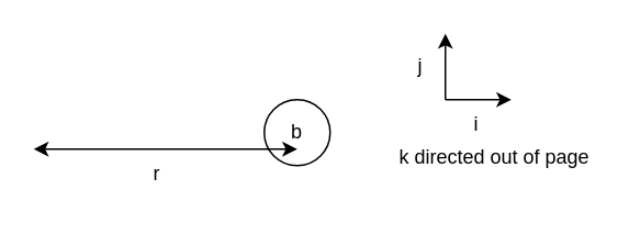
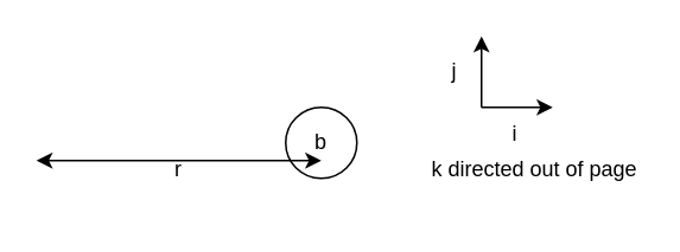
  <mxCell id="0" />
  <mxCell id="1" parent="0" />
  <mxCell id="2" value="i" style="rounded=0;whiteSpace=wrap;html=1;strokeColor=none;" vertex="1" parent="1"><mxGeometry x="274" y="60" width="30" height="30" as="geometry" /></mxCell>
- <mxCell id="3" value="r" style="rounded=0;whiteSpace=wrap;html=1;strokeColor=none;" vertex="1" parent="1"><mxGeometry x="80" y="90" width="30" height="30" as="geometry" /></mxCell>
+ <mxCell id="3" value="r" style="rounded=0;whiteSpace=wrap;html=1;strokeColor=none;" vertex="1" parent="1"><mxGeometry x="85" y="80" width="30" height="30" as="geometry" /></mxCell>
  <mxCell id="4" value="b" style="ellipse;whiteSpace=wrap;html=1;" vertex="1" parent="1"><mxGeometry x="160" y="60" width="40" height="40" as="geometry" /></mxCell>
  <mxCell id="5" value="" style="endArrow=classic;startArrow=classic;html=1;rounded=0;" edge="1" parent="1"><mxGeometry width="50" height="50" relative="1" as="geometry"><mxPoint x="20" y="90" as="sourcePoint" /><mxPoint x="180" y="90" as="targetPoint" /></mxGeometry></mxCell>
  <mxCell id="6" value="j" style="rounded=0;whiteSpace=wrap;html=1;strokeColor=none;" vertex="1" parent="1"><mxGeometry x="240" y="25" width="30" height="30" as="geometry" /></mxCell>
  <mxCell id="7" value="" style="endArrow=classic;html=1;rounded=0;" edge="1" parent="1"><mxGeometry width="50" height="50" relative="1" as="geometry"><mxPoint x="270" y="60" as="sourcePoint" /><mxPoint x="270" y="20" as="targetPoint" /></mxGeometry></mxCell>
  <mxCell id="8" value="" style="endArrow=classic;html=1;rounded=0;" edge="1" parent="1"><mxGeometry width="50" height="50" relative="1" as="geometry"><mxPoint x="270" y="60" as="sourcePoint" /><mxPoint x="310" y="60" as="targetPoint" /></mxGeometry></mxCell>
  <mxCell id="9" value="k directed out of page" style="rounded=0;whiteSpace=wrap;html=1;strokeColor=none;" vertex="1" parent="1"><mxGeometry x="240" y="80" width="120" height="30" as="geometry" /></mxCell>
